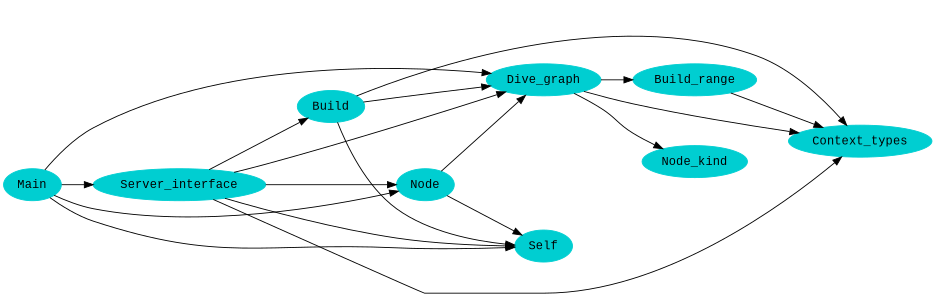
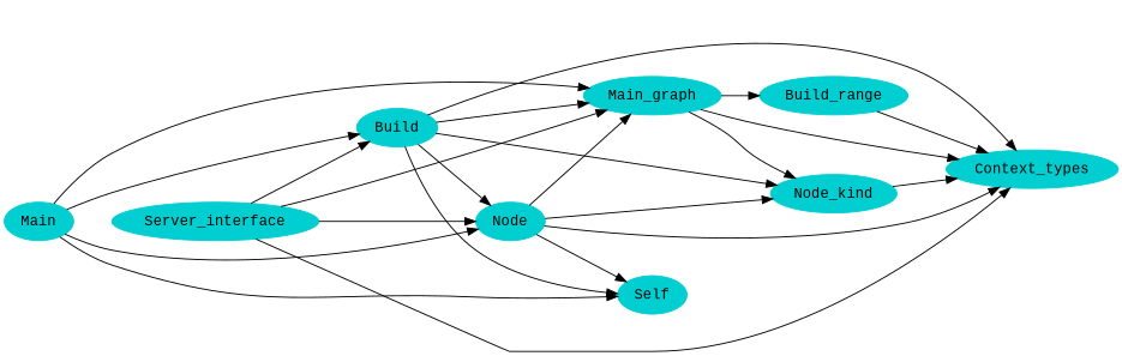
  digraph {
    fontname="Liberation Mono"
    fontsize="12pt"
    rankdir=LR
    node [color=darkturquoise fontname="Liberation Mono" style=filled]
    edge [fontname="Liberation Mono"]
    n1 [label=Context_types]
    Node_kind
    n3 [label=Build_range]
-   Dive_graph
+   Dive_graph [label=Main_graph]
    n5 [label="Node"]
    Self
    Build
    Main
    Server_interface
+   Node_kind -> n1
    n3 -> n1
    Dive_graph -> n1
    Dive_graph -> Node_kind
    Dive_graph -> n3
+   n5 -> n1
+   n5 -> Node_kind
    n5 -> Dive_graph
    n5 -> Self
    Build -> n1
+   Build -> Node_kind
    Build -> Dive_graph
+   Build -> n5
    Build -> Self
    Main -> Dive_graph
    Main -> n5
    Main -> Self
-   Main -> Server_interface
+   Main -> Build
    Server_interface -> n1
    Server_interface -> Dive_graph
    Server_interface -> n5
-   Server_interface -> Self
    Server_interface -> Build
  }
